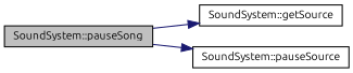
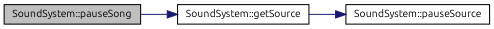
  digraph {
    fontname=Ubuntu
    rankdir=LR
    node [color=black fillcolor=white fontname=Ubuntu fontsize=10 shape=record style=filled]
    edge [color=midnightblue fontname=Ubuntu fontsize=10 labelfontname=Helvetica labelfontsize=10 style=solid]
    n1 [fillcolor=grey75 fontcolor=black height=0.2 label="SoundSystem::pauseSong" width=0.4]
    n2 [height=0.2 label="SoundSystem::getSource" width=0.4]
    n3 [height=0.2 label="SoundSystem::pauseSource" width=0.4]
    n1 -> n2
-   n1 -> n3
+   n2 -> n3
  }
